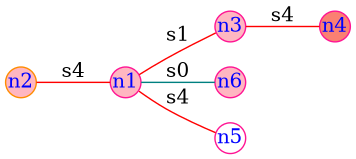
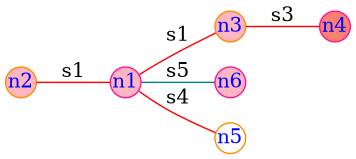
  digraph {
    fontname="DejaVu Serif"
    rankdir=LR
    node [color=deeppink fillcolor=lightpink fixedsize=true fontcolor=Blue fontname="DejaVu Serif" shape=circle style=filled]
    edge [arrowhead=none color=red fontname="DejaVu Serif" splines=false]
    n2 [color=darkorange width=0.3]
    n1 [width=0.3]
-   n3 [width=0.3]
+   n3 [color=darkorange width=0.3]
    n6 [width=0.3]
-   n5 [fillcolor=white width=0.3]
+   n5 [color=darkorange fillcolor=white width=0.3]
    n4 [fillcolor=salmon width=0.3]
-   n2 -> n1 [label=s4]
+   n2 -> n1 [label=s1]
    n1 -> n3 [label=s1]
-   n1 -> n6 [color=teal label=s0]
+   n1 -> n6 [color=teal label=s5]
    n1 -> n5 [label=s4]
-   n3 -> n4 [label=s4]
+   n3 -> n4 [label=s3]
  }
